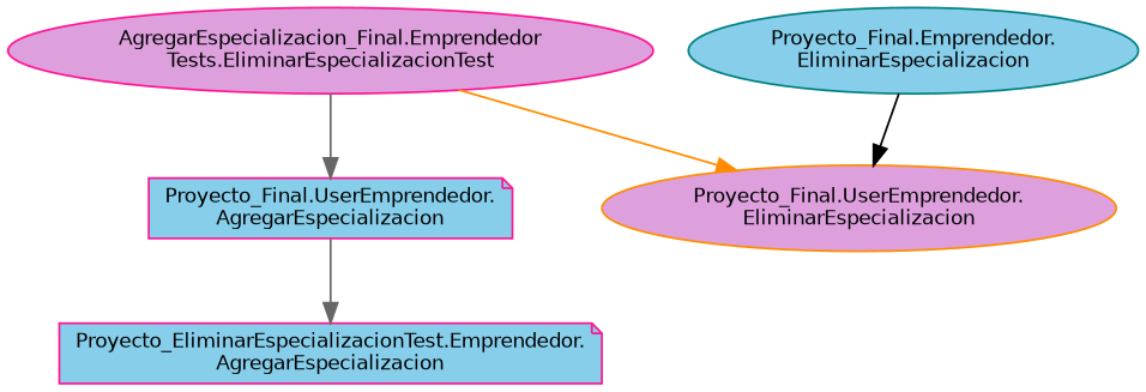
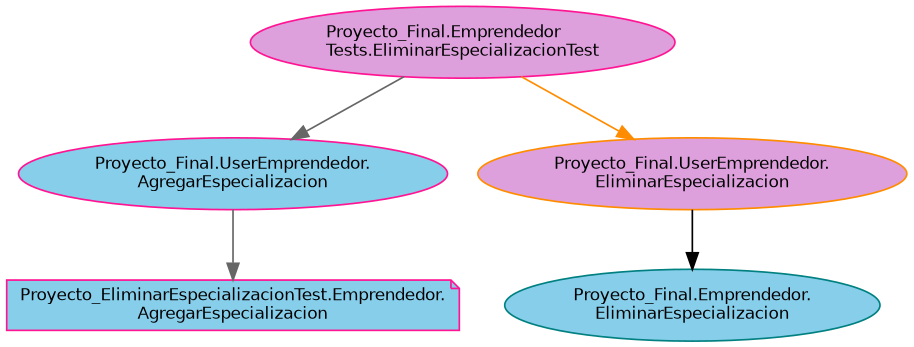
  digraph {
    rankdir=TB
    node [color=deeppink fillcolor=skyblue fontname=Helvetica fontsize=10 shape=ellipse style=filled]
    edge [color=gray40 fontname=Helvetica fontsize=10 labelfontname=Helvetica labelfontsize=10 style=solid]
-   n1 [fillcolor=plum fontcolor=black height=0.2 label="AgregarEspecializacion_Final.Emprendedor\lTests.EliminarEspecializacionTest" width=0.4]
-   n2 [height=0.2 label="Proyecto_Final.UserEmprendedor.\lAgregarEspecializacion" shape=note width=0.4]
+   n1 [fillcolor=plum fontcolor=black height=0.2 label="Proyecto_Final.Emprendedor\lTests.EliminarEspecializacionTest" width=0.4]
+   n2 [height=0.2 label="Proyecto_Final.UserEmprendedor.\lAgregarEspecializacion" width=0.4]
    n3 [color=darkorange fillcolor=plum height=0.2 label="Proyecto_Final.UserEmprendedor.\lEliminarEspecializacion" width=0.4]
    n4 [height=0.2 label="Proyecto_EliminarEspecializacionTest.Emprendedor.\lAgregarEspecializacion" shape=note width=0.4]
    n5 [color=teal height=0.2 label="Proyecto_Final.Emprendedor.\lEliminarEspecializacion" width=0.4]
    n1 -> n2
    n1 -> n3 [color=darkorange]
    n2 -> n4
-   n5 -> n3 [color=black]
+   n3 -> n5 [color=black]
  }
